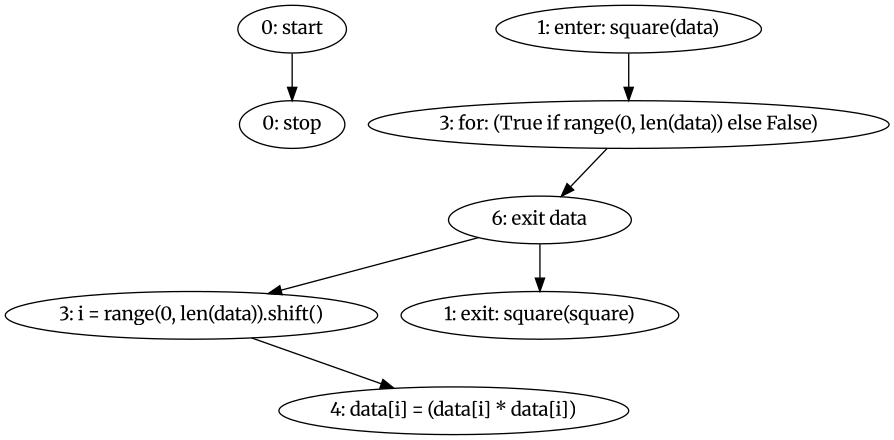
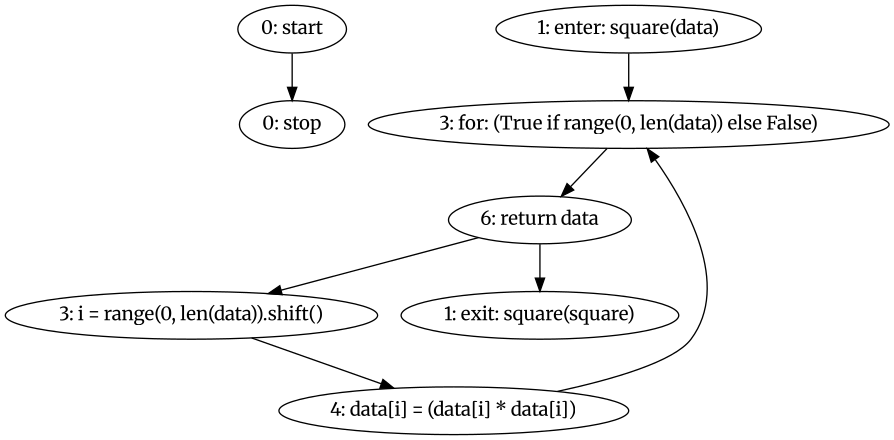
  strict digraph {
    fontname=Merriweather
    node [fontname=Merriweather]
    edge [fontname=Merriweather]
    n1 [label="0: start"]
    n2 [label="0: stop"]
    n3 [label="1: enter: square(data)"]
    n4 [label="3: for: (True if range(0, len(data)) else False)"]
-   n5 [label="6: exit data"]
+   n5 [label="6: return data"]
    n6 [label="3: i = range(0, len(data)).shift()"]
    n7 [label="1: exit: square(square)"]
    n8 [label="4: data[i] = (data[i] * data[i])"]
    n1 -> n2
    n3 -> n4
    n4 -> n5
    n5 -> n6
    n5 -> n7
    n6 -> n8
+   n8 -> n4
  }
